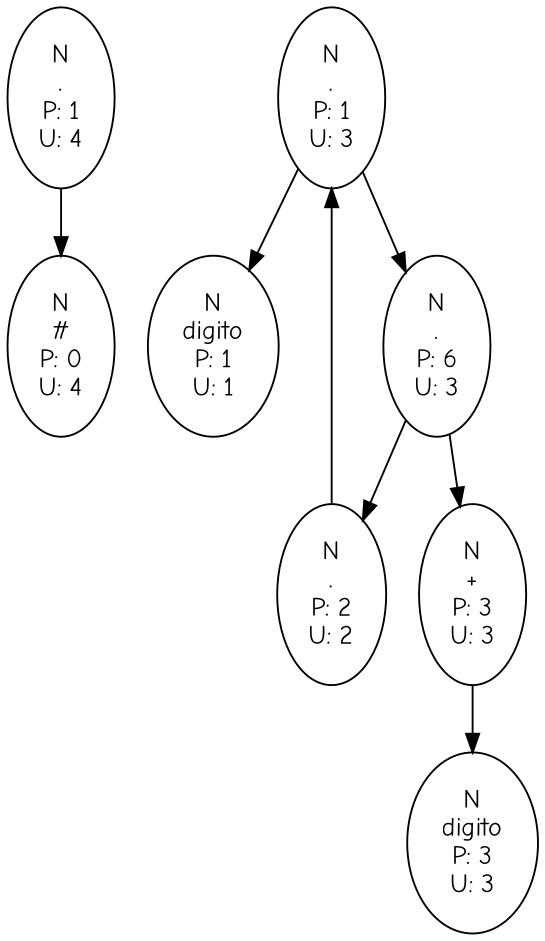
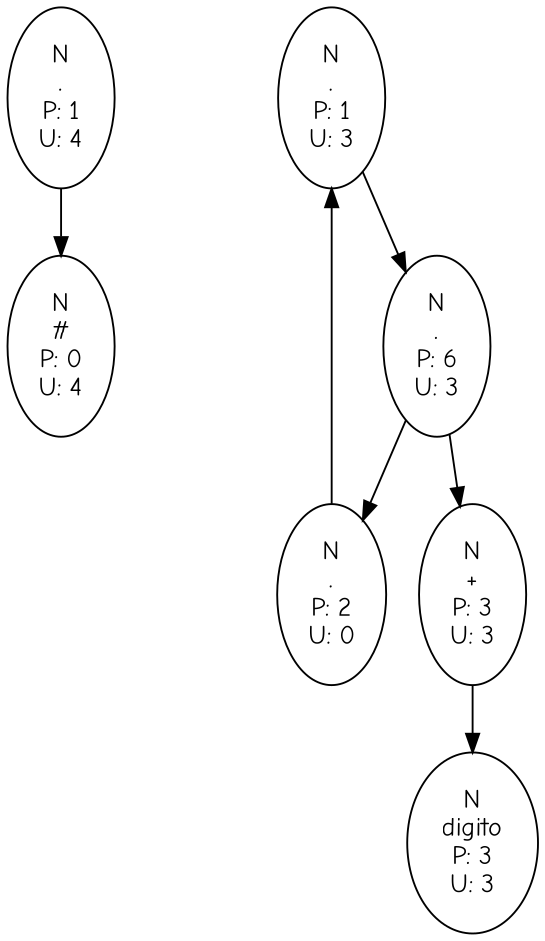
  digraph {
    fontname="Comic Neue"
    node [fontname="Comic Neue"]
    edge [fontname="Comic Neue"]
    n1 [label="N\n.\nP: 1\nU: 4"]
    n2 [label="N\n#\nP: 0\nU: 4"]
    n3 [label="N\n.\nP: 1\nU: 3"]
-   n4 [label="N\ndigito\nP: 1\nU: 1"]
    n5 [label="N\n.\nP: 6\nU: 3"]
-   n6 [label="N\n.\nP: 2\nU: 2"]
+   n6 [label="N\n.\nP: 2\nU: 0"]
    n7 [label="N\n+\nP: 3\nU: 3"]
    n8 [label="N\ndigito\nP: 3\nU: 3"]
    n1 -> n2
-   n3 -> n4
    n3 -> n5
    n5 -> n6
    n5 -> n7
    n6 -> n3
    n7 -> n8
  }
